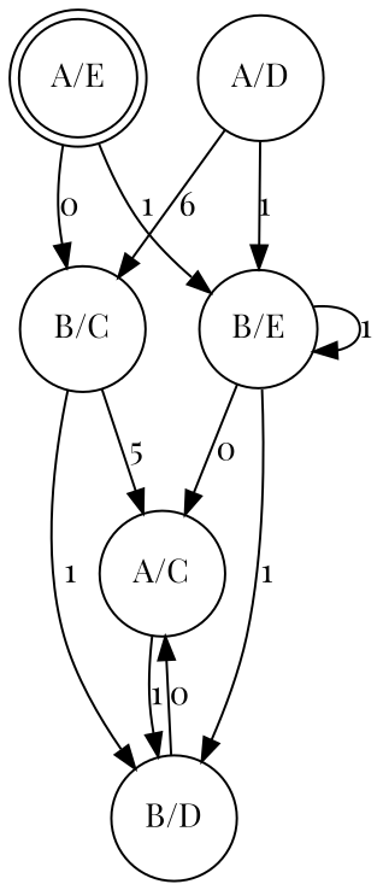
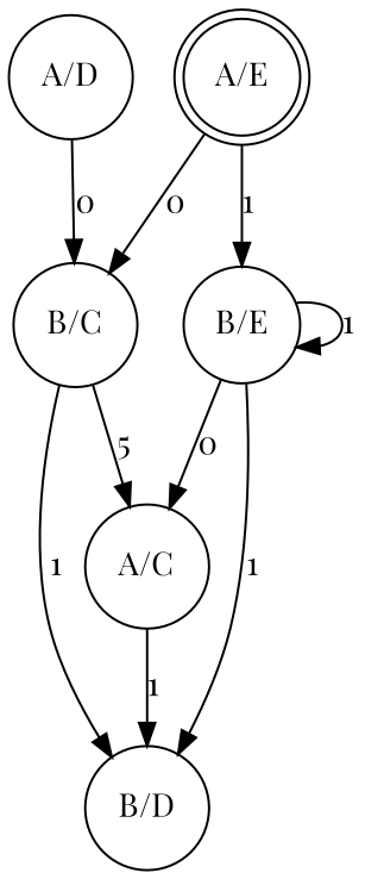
  digraph {
    fontname="Playfair Display"
    node [fontname="Playfair Display" shape=circle]
    edge [fontname="Playfair Display"]
    "A/C"
    "B/D"
    "A/E" [shape=doublecircle]
    "B/C"
    "B/E"
    "A/D"
    "A/C" -> "B/D" [label=1]
-   "B/D" -> "A/C" [label=0]
    "A/E" -> "B/C" [label=0]
    "A/E" -> "B/E" [label=1]
    "B/C" -> "A/C" [label=5]
    "B/C" -> "B/D" [label=1]
    "B/E" -> "A/C" [label=0]
    "B/E" -> "B/D" [label=1]
    "B/E" -> "B/E" [label=1]
-   "A/D" -> "B/C" [label=6]
-   "A/D" -> "B/E" [label=1]
+   "A/D" -> "B/C" [label=0]
  }
